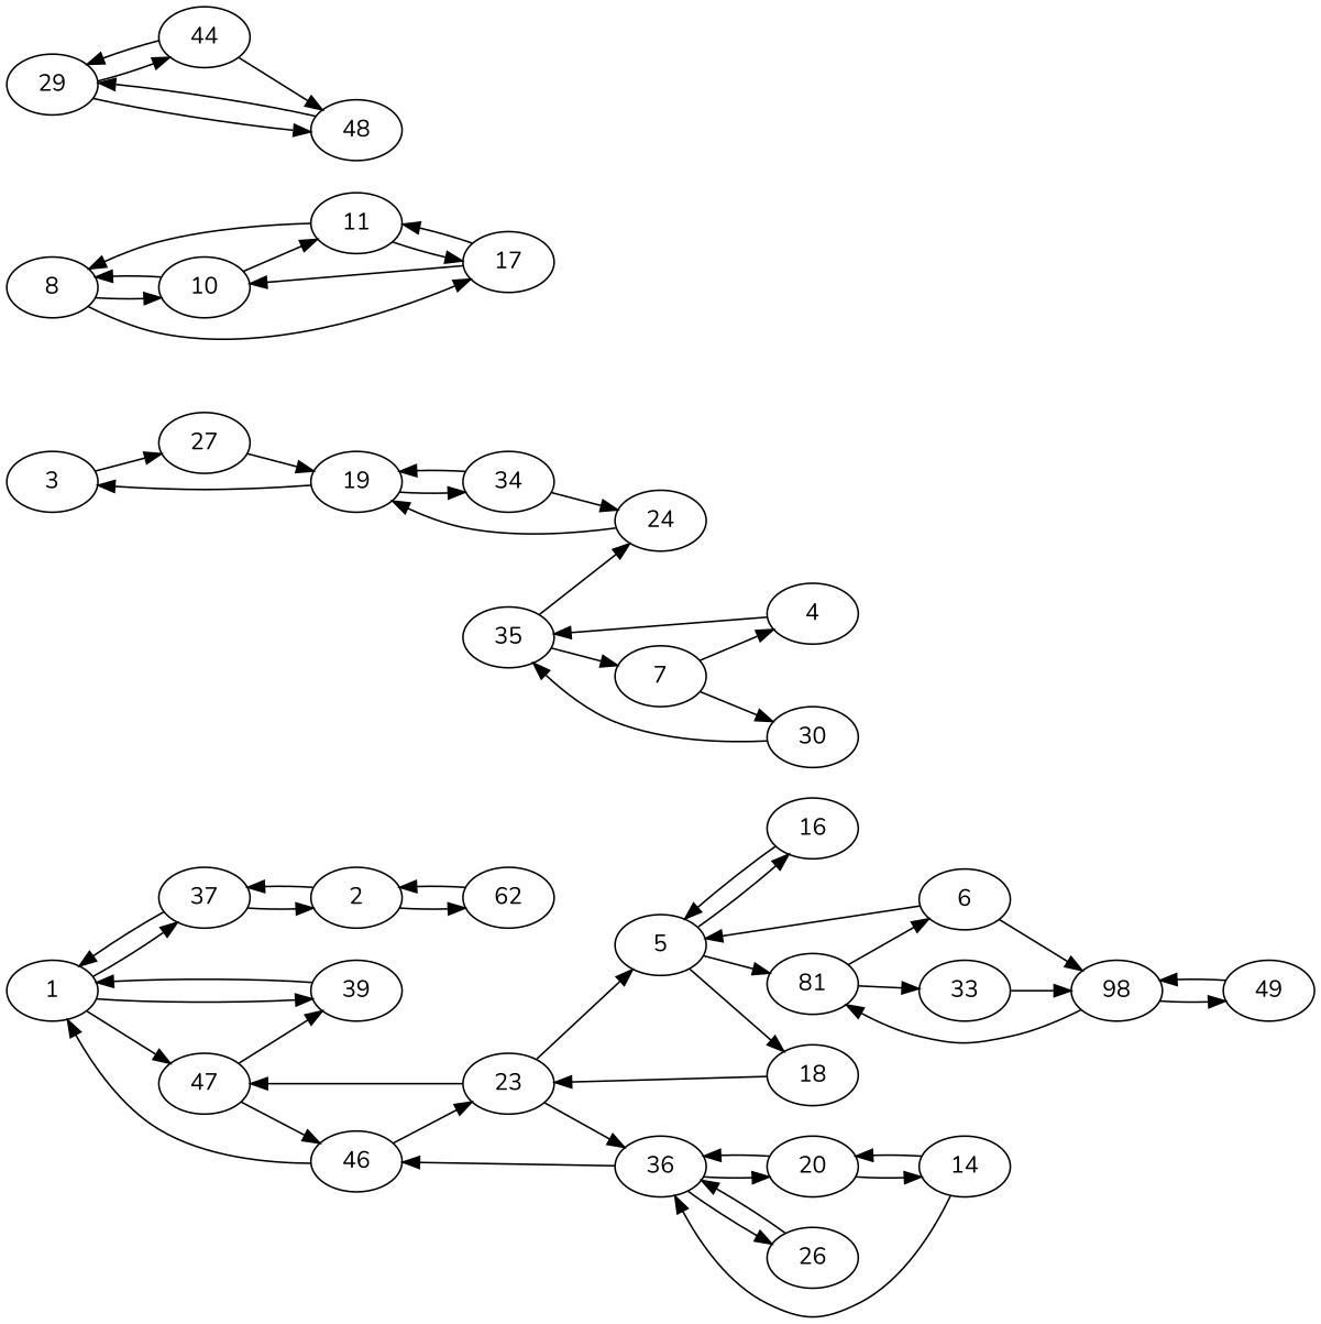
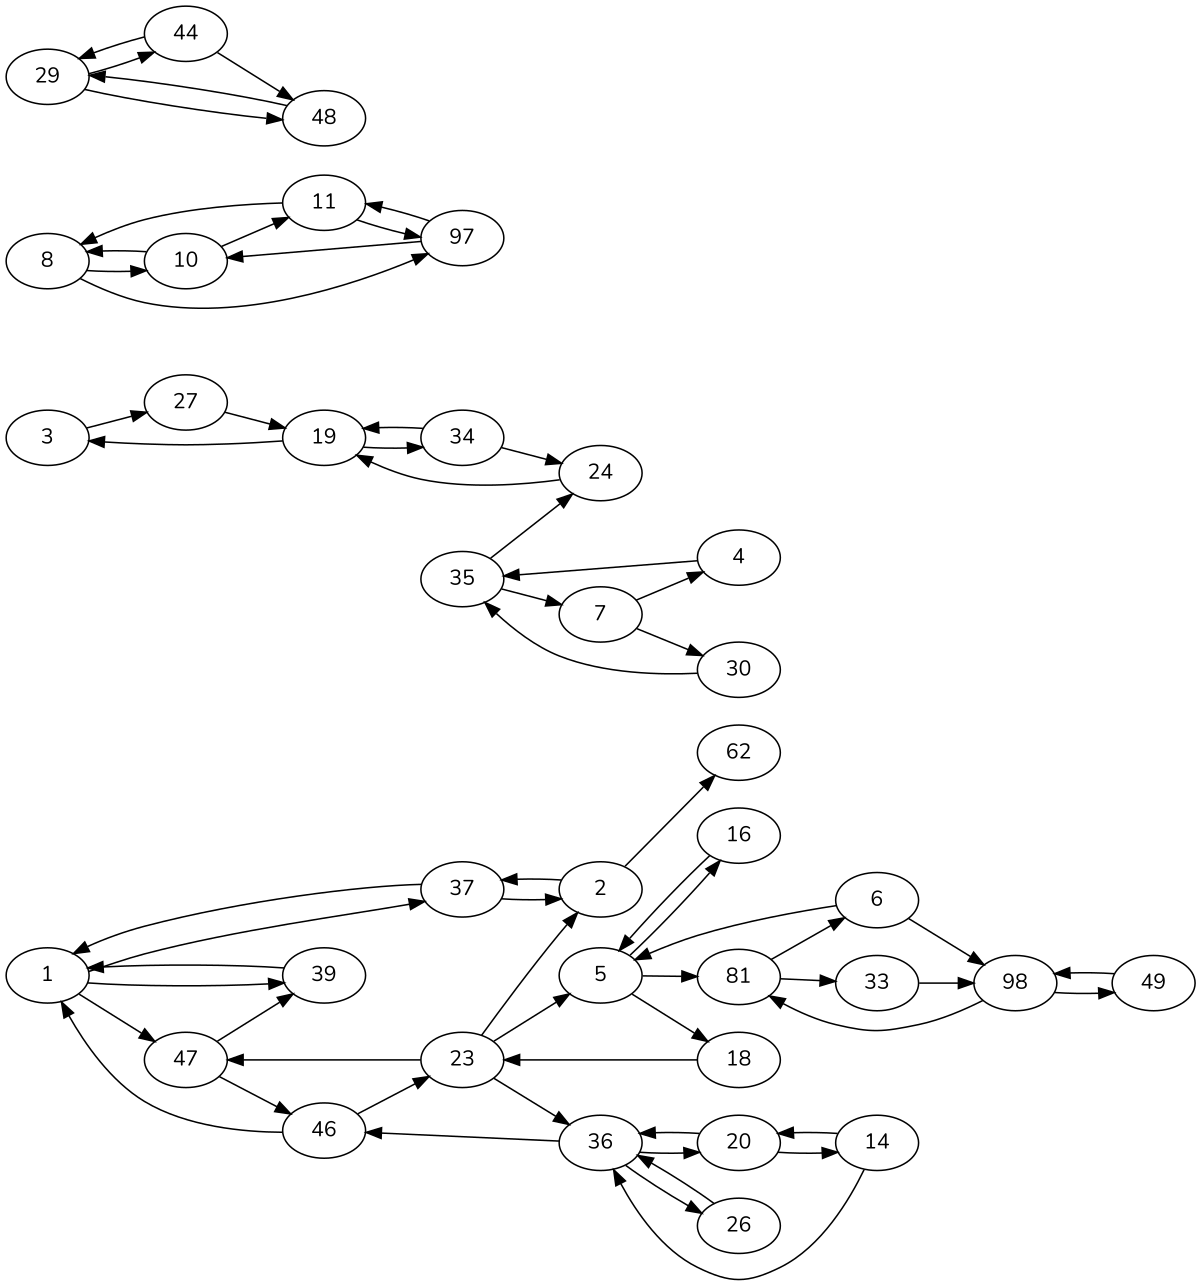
  digraph {
    fontname=Nunito
    rankdir=LR
    node [fontname=Nunito]
    edge [fontname=Nunito]
    1
    37
    39
    47
    2
    46
    n7 [label=62]
    23
    3
    27
    19
    34
    4
    35
    7
    24
    30
    5
    16
    18
    n21 [label=81]
    6
    33
    36
    n25 [label=98]
    49
    8
    10
-   17
+   17 [label=97]
    11
    14
    20
    26
    29
    44
    48
    1 -> 37
    1 -> 39
    1 -> 47
    37 -> 1
    37 -> 2
    39 -> 1
    47 -> 39
    47 -> 46
    2 -> 37
    2 -> n7
    46 -> 1
    46 -> 23
-   n7 -> 2
+   23 -> 2
    23 -> 47
    23 -> 5
    23 -> 36
    3 -> 27
    27 -> 19
    19 -> 3
    19 -> 34
    34 -> 19
    34 -> 24
    4 -> 35
    35 -> 7
    35 -> 24
    7 -> 4
    7 -> 30
    24 -> 19
    30 -> 35
    5 -> 16
    5 -> 18
    5 -> n21
    16 -> 5
    18 -> 23
    n21 -> 6
    n21 -> 33
    6 -> 5
    6 -> n25
    33 -> n25
    36 -> 46
    36 -> 20
    36 -> 26
    n25 -> n21
    n25 -> 49
    49 -> n25
    8 -> 10
    8 -> 17
    10 -> 8
    10 -> 11
    17 -> 10
    17 -> 11
    11 -> 8
    11 -> 17
    14 -> 36
    14 -> 20
    20 -> 36
    20 -> 14
    26 -> 36
    29 -> 44
    29 -> 48
    44 -> 29
    44 -> 48
    48 -> 29
  }
